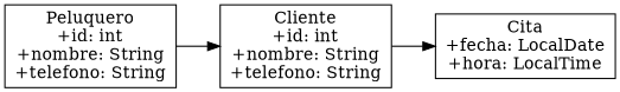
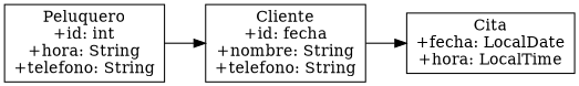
  digraph {
    rankdir=LR
    node [shape=box]
-   n1 [label="Cliente\n+id: int\n+nombre: String\n+telefono: String"]
+   n1 [label="Cliente\n+id: fecha\n+nombre: String\n+telefono: String"]
    n2 [label="Cita\n+fecha: LocalDate\n+hora: LocalTime"]
-   n3 [label="Peluquero\n+id: int\n+nombre: String\n+telefono: String"]
+   n3 [label="Peluquero\n+id: int\n+hora: String\n+telefono: String"]
    n1 -> n2
    n3 -> n1
  }
